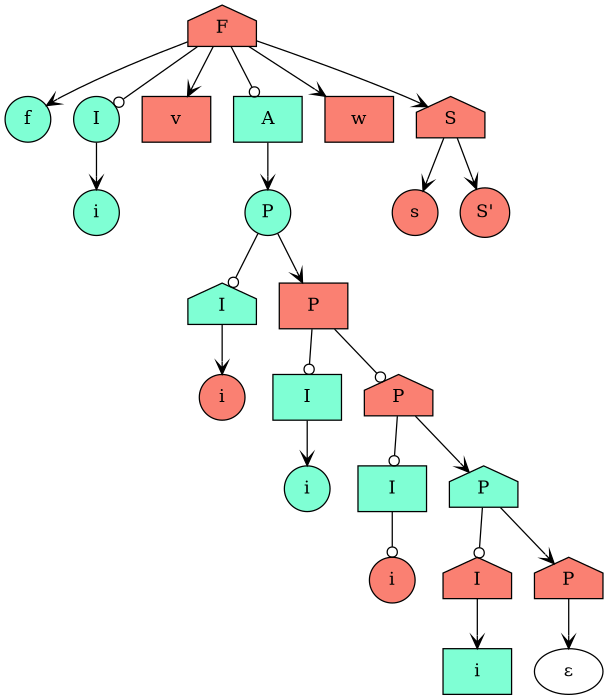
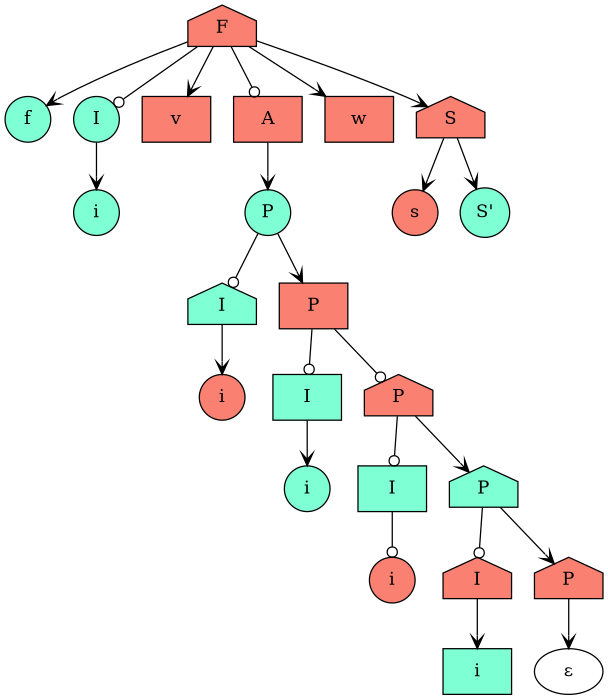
  digraph {
    shape=circle
    node [fillcolor=aquamarine shape=circle style=filled]
    edge [arrowhead=vee]
    n1 [label=f]
    F [fillcolor=salmon shape=house]
    n3 [label=I]
    n4 [fillcolor=salmon label=v shape=box]
-   n5 [label=A shape=box]
+   n5 [fillcolor=salmon label=A shape=box]
    n6 [fillcolor=salmon label=w shape=box]
    n7 [fillcolor=salmon label=S shape=house]
    n8 [label=i]
    n9 [label=P]
    n10 [fillcolor=salmon label=s]
-   n11 [fillcolor=salmon label="S'"]
+   n11 [label="S'"]
    n12 [label=I shape=house]
    n13 [fillcolor=salmon label=P shape=box]
    n14 [fillcolor=salmon label=i]
    n15 [label=I shape=box]
    n16 [label=i]
    n17 [label=I shape=box]
    n18 [fillcolor=salmon label=i]
    n19 [fillcolor=salmon label=I shape=house]
    n20 [label=i shape=box]
    n21 [fillcolor=salmon label=P shape=house]
    n22 [label=P shape=house]
    n23 [fillcolor=salmon label=P shape=house]
    n24 [label=<&#949;> fillcolor="" shape="" style=""]
    F -> n1
    F -> n3 [arrowhead=odot]
    F -> n4
    F -> n5 [arrowhead=odot]
    F -> n6
    F -> n7
    n3 -> n8
    n5 -> n9
    n7 -> n10
    n7 -> n11
    n9 -> n12 [arrowhead=odot]
    n9 -> n13
    n12 -> n14
    n13 -> n15 [arrowhead=odot]
    n13 -> n21 [arrowhead=odot]
    n15 -> n16
    n17 -> n18 [arrowhead=odot]
    n19 -> n20
    n21 -> n17 [arrowhead=odot]
    n21 -> n22
    n22 -> n19 [arrowhead=odot]
    n22 -> n23
    n23 -> n24
  }
